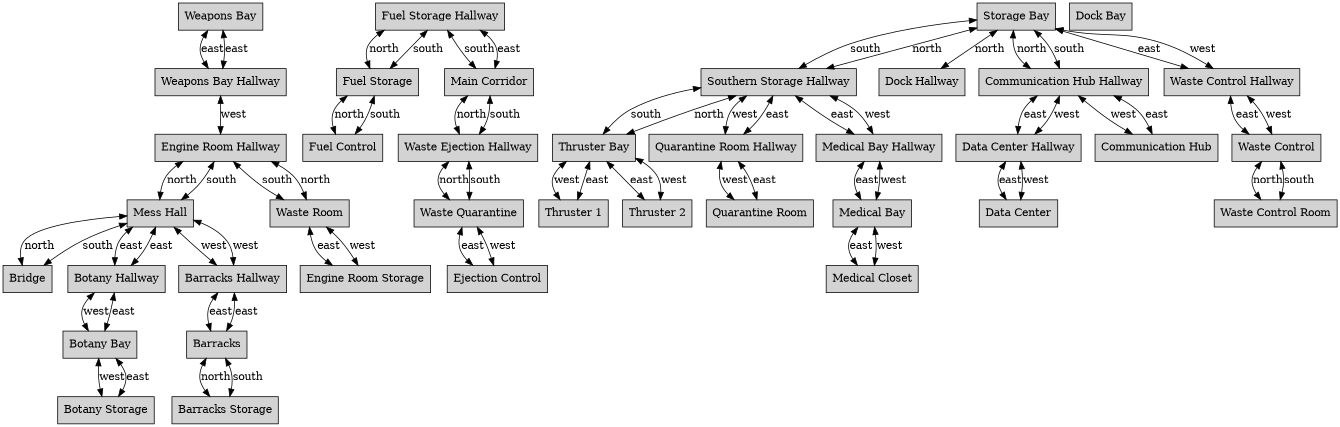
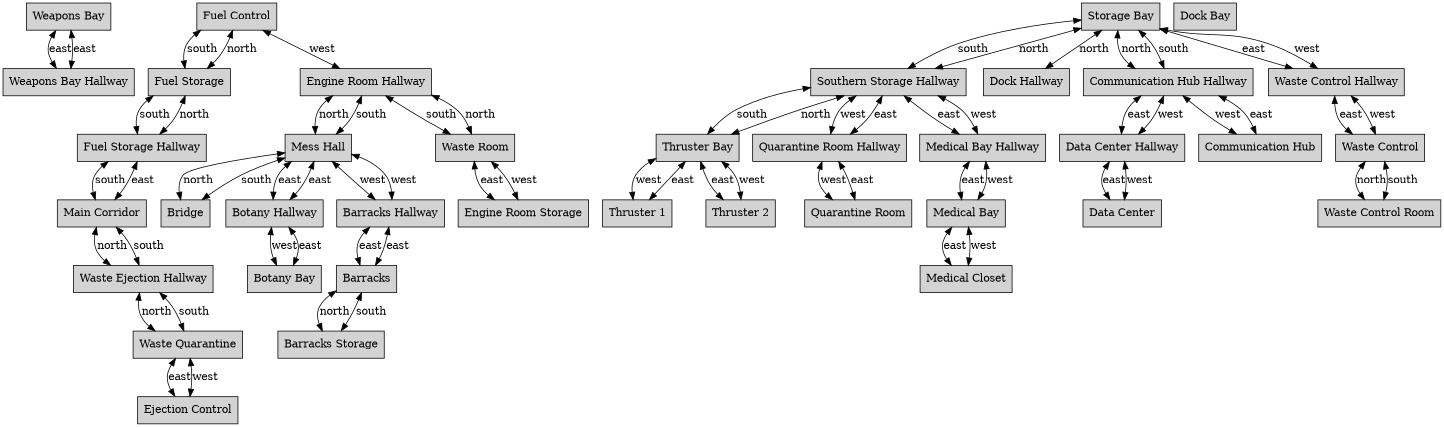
  digraph {
    node [fillcolor=lightgray shape=box style=filled]
    edge [dir=both]
    n1 [label="Weapons Bay"]
    n2 [label="Weapons Bay Hallway"]
    n3 [label="Engine Room Hallway"]
    n4 [label="Mess Hall"]
    n5 [label="Waste Room"]
    n6 [label="Fuel Storage Hallway"]
    n7 [label="Fuel Storage"]
    n8 [label="Main Corridor"]
    n9 [label="Fuel Control"]
    n10 [label="Waste Ejection Hallway"]
    n11 [label="Waste Quarantine"]
    n12 [label=Bridge]
    n13 [label="Botany Hallway"]
    n14 [label="Barracks Hallway"]
    n15 [label="Engine Room Storage"]
    n16 [label="Botany Bay"]
    n17 [label=Barracks]
    n18 [label="Dock Hallway"]
    n19 [label="Thruster 1"]
    n20 [label="Thruster Bay"]
    n21 [label="Thruster 2"]
    n22 [label="Southern Storage Hallway"]
    n23 [label="Quarantine Room Hallway"]
    n24 [label="Medical Bay Hallway"]
    n25 [label="Storage Bay"]
    n26 [label="Quarantine Room"]
    n27 [label="Medical Closet"]
    n28 [label="Medical Bay"]
    n29 [label="Communication Hub Hallway"]
    n30 [label="Waste Control Hallway"]
    n31 [label="Data Center Hallway"]
    n32 [label="Communication Hub"]
    n33 [label="Waste Control"]
    n34 [label="Data Center"]
    n35 [label="Waste Control Room"]
    n36 [label="Ejection Control"]
-   n37 [label="Botany Storage"]
    n38 [label="Barracks Storage"]
    n39 [label="Dock Bay"]
    n1 -> n2 [label=east]
    n2 -> n1 [label=east]
-   n2 -> n3 [label=west]
+   n9 -> n3 [label=west]
    n3 -> n4 [label=north]
    n3 -> n5 [label=south]
    n4 -> n3 [label=south]
    n4 -> n12 [label=north]
    n4 -> n13 [label=east]
    n4 -> n14 [label=west]
    n5 -> n3 [label=north]
    n5 -> n15 [label=east]
    n6 -> n7 [label=north]
    n6 -> n8 [label=south]
    n7 -> n6 [label=south]
    n7 -> n9 [label=north]
    n8 -> n6 [label=east]
    n8 -> n10 [label=north]
    n9 -> n7 [label=south]
    n10 -> n8 [label=south]
    n10 -> n11 [label=north]
    n11 -> n10 [label=south]
    n11 -> n36 [label=east]
    n12 -> n4 [label=south]
    n13 -> n4 [label=east]
    n13 -> n16 [label=west]
    n14 -> n4 [label=west]
    n14 -> n17 [label=east]
    n15 -> n5 [label=west]
    n16 -> n13 [label=east]
-   n16 -> n37 [label=west]
    n17 -> n14 [label=east]
    n17 -> n38 [label=north]
    n19 -> n20 [label=east]
    n20 -> n19 [label=west]
    n20 -> n21 [label=east]
    n20 -> n22 [label=north]
    n21 -> n20 [label=west]
    n22 -> n20 [label=south]
    n22 -> n23 [label=west]
    n22 -> n24 [label=east]
    n22 -> n25 [label=north]
    n23 -> n22 [label=east]
    n23 -> n26 [label=west]
    n24 -> n22 [label=west]
    n24 -> n28 [label=east]
    n25 -> n18 [label=north]
    n25 -> n22 [label=south]
    n25 -> n29 [label=north]
    n25 -> n30 [label=east]
    n26 -> n23 [label=east]
    n27 -> n28 [label=west]
    n28 -> n24 [label=west]
    n28 -> n27 [label=east]
    n29 -> n25 [label=south]
    n29 -> n31 [label=east]
    n29 -> n32 [label=west]
    n30 -> n25 [label=west]
    n30 -> n33 [label=east]
    n31 -> n29 [label=west]
    n31 -> n34 [label=east]
    n32 -> n29 [label=east]
    n33 -> n30 [label=west]
    n33 -> n35 [label=north]
    n34 -> n31 [label=west]
    n35 -> n33 [label=south]
    n36 -> n11 [label=west]
-   n37 -> n16 [label=east]
    n38 -> n17 [label=south]
  }
